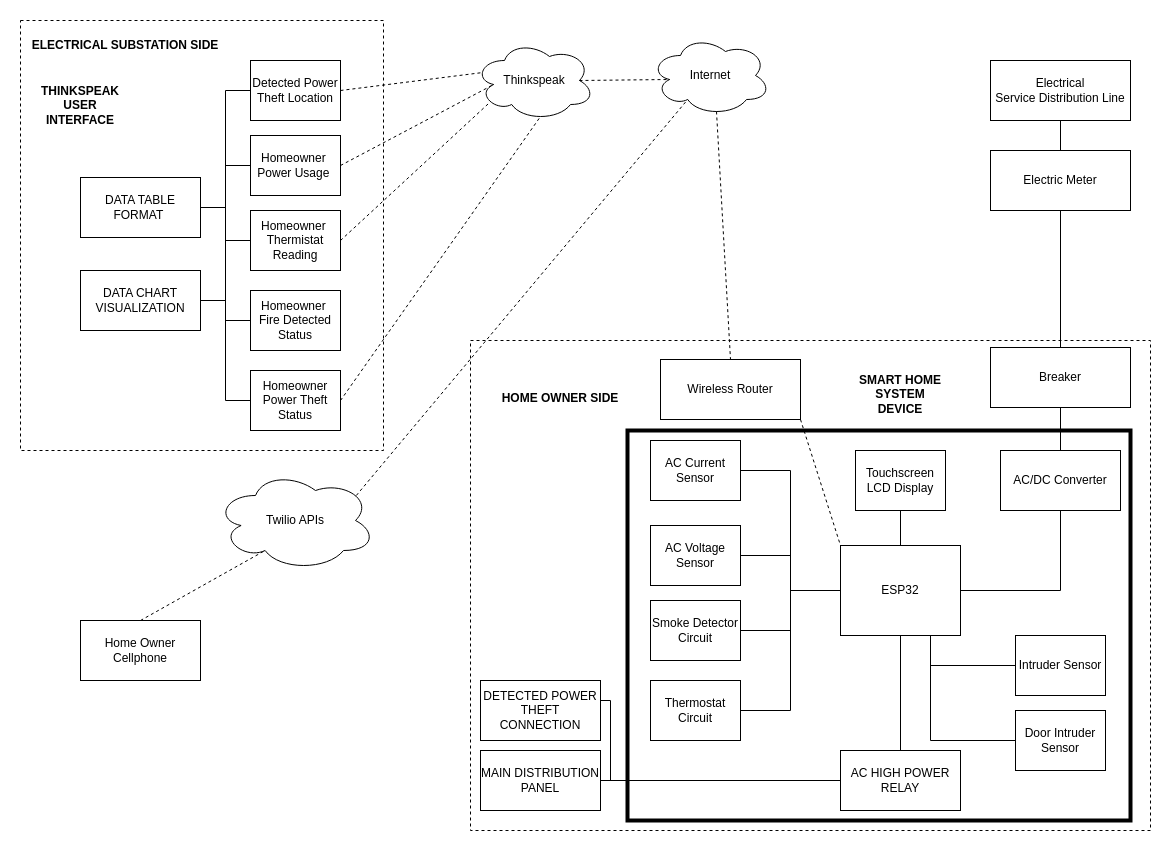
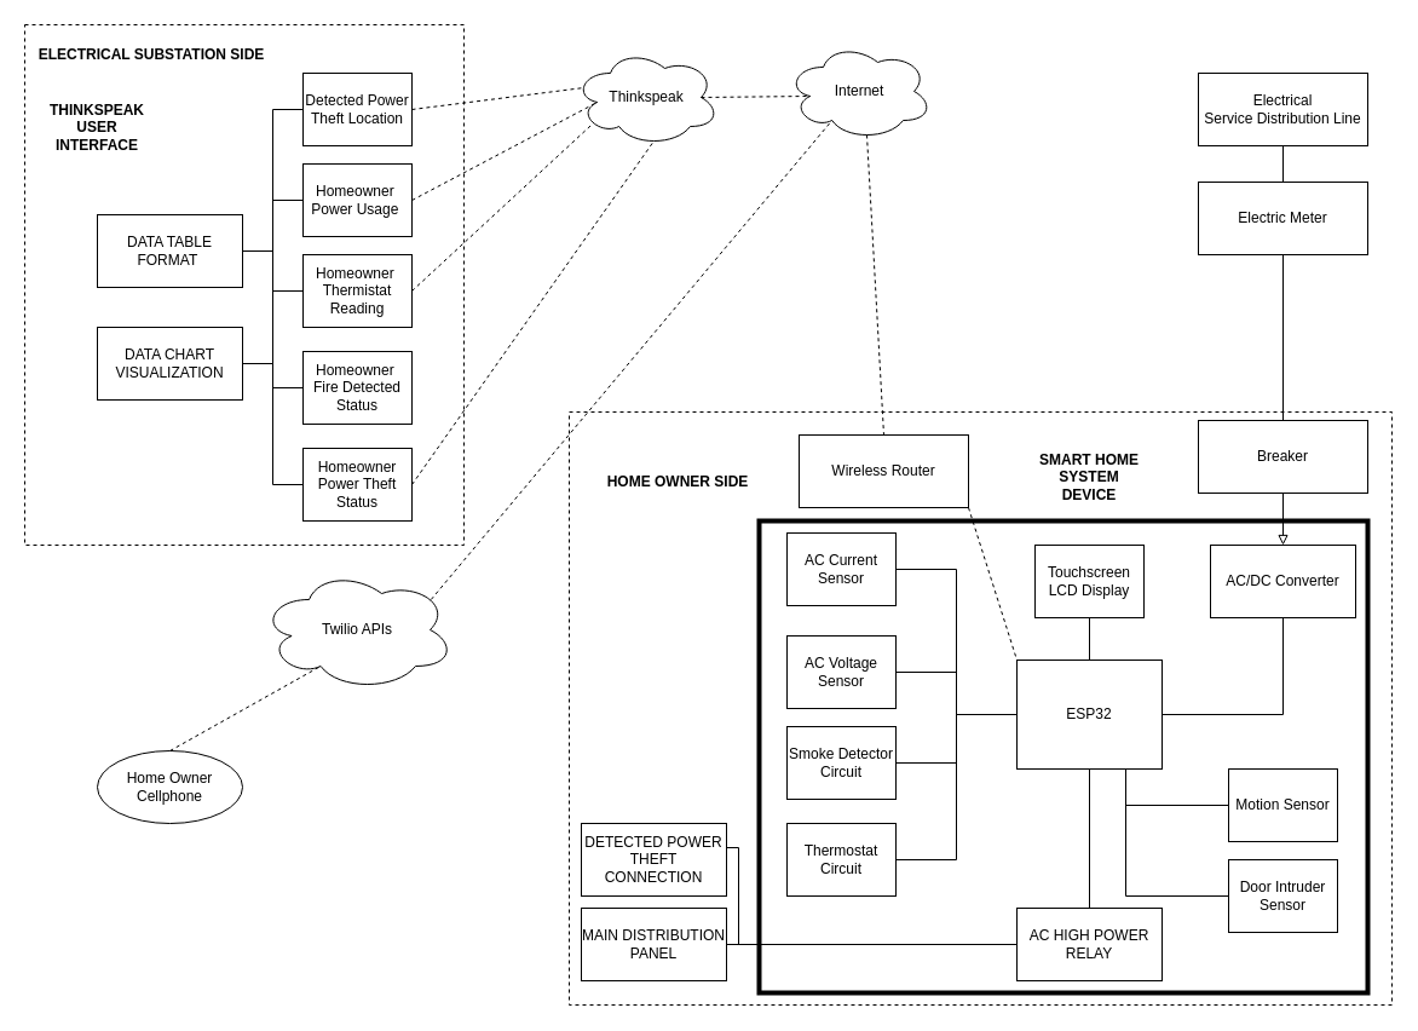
  <mxCell id="0" />
  <mxCell id="1" parent="0" />
  <mxCell id="2" value="" style="rounded=0;whiteSpace=wrap;html=1;strokeColor=default;dashed=1;" parent="1" vertex="1"><mxGeometry x="470" y="340" width="680" height="490" as="geometry" /></mxCell>
  <mxCell id="3" style="edgeStyle=orthogonalEdgeStyle;rounded=0;orthogonalLoop=1;jettySize=auto;html=1;exitX=0.5;exitY=1;exitDx=0;exitDy=0;entryX=0.5;entryY=0;entryDx=0;entryDy=0;endArrow=none;endFill=0;" parent="1" source="4" target="6" edge="1"><mxGeometry relative="1" as="geometry" /></mxCell>
  <mxCell id="4" value="Electrical&lt;br&gt;Service Distribution Line" style="rounded=0;whiteSpace=wrap;html=1;strokeColor=default;" parent="1" vertex="1"><mxGeometry x="990" y="60" width="140" height="60" as="geometry" /></mxCell>
  <mxCell id="5" style="edgeStyle=orthogonalEdgeStyle;rounded=0;orthogonalLoop=1;jettySize=auto;html=1;exitX=0.5;exitY=1;exitDx=0;exitDy=0;entryX=0.5;entryY=0;entryDx=0;entryDy=0;endArrow=none;endFill=0;" parent="1" source="6" target="7" edge="1"><mxGeometry relative="1" as="geometry" /></mxCell>
  <mxCell id="6" value="Electric Meter" style="rounded=0;whiteSpace=wrap;html=1;strokeColor=default;" parent="1" vertex="1"><mxGeometry x="990" y="150" width="140" height="60" as="geometry" /></mxCell>
  <mxCell id="7" value="Breaker" style="rounded=0;whiteSpace=wrap;html=1;strokeColor=default;" parent="1" vertex="1"><mxGeometry x="990" y="347" width="140" height="60" as="geometry" /></mxCell>
  <mxCell id="8" value="&lt;b&gt;HOME OWNER SIDE&lt;/b&gt;" style="text;html=1;strokeColor=none;fillColor=none;align=center;verticalAlign=middle;whiteSpace=wrap;rounded=0;dashed=1;" parent="1" vertex="1"><mxGeometry x="480" y="377" width="160" height="42" as="geometry" /></mxCell>
  <mxCell id="9" value="" style="rounded=0;whiteSpace=wrap;html=1;strokeColor=default;strokeWidth=4;" parent="1" vertex="1"><mxGeometry x="627" y="430" width="503" height="390" as="geometry" /></mxCell>
  <mxCell id="10" style="edgeStyle=orthogonalEdgeStyle;rounded=0;orthogonalLoop=1;jettySize=auto;html=1;exitX=0;exitY=0.5;exitDx=0;exitDy=0;entryX=1;entryY=0.5;entryDx=0;entryDy=0;endArrow=none;endFill=0;" parent="1" source="13" target="17" edge="1"><mxGeometry relative="1" as="geometry" /></mxCell>
  <mxCell id="11" style="edgeStyle=orthogonalEdgeStyle;rounded=0;orthogonalLoop=1;jettySize=auto;html=1;exitX=0.5;exitY=1;exitDx=0;exitDy=0;endArrow=none;endFill=0;" parent="1" source="13" target="27" edge="1"><mxGeometry relative="1" as="geometry" /></mxCell>
  <mxCell id="12" style="edgeStyle=orthogonalEdgeStyle;rounded=0;orthogonalLoop=1;jettySize=auto;html=1;exitX=0.75;exitY=1;exitDx=0;exitDy=0;entryX=0;entryY=0.5;entryDx=0;entryDy=0;endArrow=none;endFill=0;" edge="1" parent="1" source="13" target="62"><mxGeometry relative="1" as="geometry" /></mxCell>
  <mxCell id="13" value="ESP32" style="rounded=0;whiteSpace=wrap;html=1;strokeColor=default;" parent="1" vertex="1"><mxGeometry x="840" y="545" width="120" height="90" as="geometry" /></mxCell>
  <mxCell id="14" style="edgeStyle=orthogonalEdgeStyle;rounded=0;orthogonalLoop=1;jettySize=auto;html=1;exitX=0.5;exitY=1;exitDx=0;exitDy=0;entryX=1;entryY=0.5;entryDx=0;entryDy=0;endArrow=none;endFill=0;" parent="1" source="15" target="13" edge="1"><mxGeometry relative="1" as="geometry" /></mxCell>
  <mxCell id="15" value="AC/DC Converter" style="rounded=0;whiteSpace=wrap;html=1;strokeColor=default;" parent="1" vertex="1"><mxGeometry x="1000" y="450" width="120" height="60" as="geometry" /></mxCell>
- <mxCell id="16" style="edgeStyle=orthogonalEdgeStyle;rounded=0;orthogonalLoop=1;jettySize=auto;html=1;exitX=0.5;exitY=1;exitDx=0;exitDy=0;entryX=0.5;entryY=0;entryDx=0;entryDy=0;endArrow=none;endFill=0;" parent="1" source="7" target="15" edge="1"><mxGeometry relative="1" as="geometry" /></mxCell>
+ <mxCell id="16" style="edgeStyle=orthogonalEdgeStyle;rounded=0;orthogonalLoop=1;jettySize=auto;html=1;exitX=0.5;exitY=1;exitDx=0;exitDy=0;entryX=0.5;entryY=0;entryDx=0;entryDy=0;endArrow=block;endFill=0;" parent="1" source="7" target="15" edge="1"><mxGeometry relative="1" as="geometry" /></mxCell>
  <mxCell id="17" value="AC Current Sensor" style="rounded=0;whiteSpace=wrap;html=1;strokeColor=default;" parent="1" vertex="1"><mxGeometry x="650" y="440" width="90" height="60" as="geometry" /></mxCell>
  <mxCell id="18" style="edgeStyle=orthogonalEdgeStyle;rounded=0;orthogonalLoop=1;jettySize=auto;html=1;exitX=1;exitY=0.5;exitDx=0;exitDy=0;entryX=0;entryY=0.5;entryDx=0;entryDy=0;endArrow=none;endFill=0;" parent="1" source="19" target="13" edge="1"><mxGeometry relative="1" as="geometry" /></mxCell>
  <mxCell id="19" value="AC Voltage Sensor" style="rounded=0;whiteSpace=wrap;html=1;strokeColor=default;" parent="1" vertex="1"><mxGeometry x="650" y="525" width="90" height="60" as="geometry" /></mxCell>
  <mxCell id="20" style="edgeStyle=orthogonalEdgeStyle;rounded=0;orthogonalLoop=1;jettySize=auto;html=1;exitX=1;exitY=0.5;exitDx=0;exitDy=0;entryX=0;entryY=0.5;entryDx=0;entryDy=0;endArrow=none;endFill=0;" parent="1" source="21" target="13" edge="1"><mxGeometry relative="1" as="geometry" /></mxCell>
  <mxCell id="21" value="Smoke Detector Circuit" style="rounded=0;whiteSpace=wrap;html=1;strokeColor=default;" parent="1" vertex="1"><mxGeometry x="650" y="600" width="90" height="60" as="geometry" /></mxCell>
  <mxCell id="22" style="edgeStyle=orthogonalEdgeStyle;rounded=0;orthogonalLoop=1;jettySize=auto;html=1;exitX=1;exitY=0.5;exitDx=0;exitDy=0;entryX=0;entryY=0.5;entryDx=0;entryDy=0;endArrow=none;endFill=0;" parent="1" source="23" target="13" edge="1"><mxGeometry relative="1" as="geometry" /></mxCell>
  <mxCell id="23" value="Thermostat Circuit" style="rounded=0;whiteSpace=wrap;html=1;strokeColor=default;" parent="1" vertex="1"><mxGeometry x="650" y="680" width="90" height="60" as="geometry" /></mxCell>
  <mxCell id="24" style="edgeStyle=orthogonalEdgeStyle;rounded=0;orthogonalLoop=1;jettySize=auto;html=1;exitX=0.5;exitY=1;exitDx=0;exitDy=0;endArrow=none;endFill=0;" parent="1" source="25" target="13" edge="1"><mxGeometry relative="1" as="geometry" /></mxCell>
  <mxCell id="25" value="Touchscreen&lt;br&gt;LCD Display" style="rounded=0;whiteSpace=wrap;html=1;strokeColor=default;" parent="1" vertex="1"><mxGeometry x="855" y="450" width="90" height="60" as="geometry" /></mxCell>
  <mxCell id="26" style="edgeStyle=orthogonalEdgeStyle;rounded=0;orthogonalLoop=1;jettySize=auto;html=1;exitX=0;exitY=0.5;exitDx=0;exitDy=0;entryX=1;entryY=0.5;entryDx=0;entryDy=0;endArrow=none;endFill=0;" parent="1" source="27" target="28" edge="1"><mxGeometry relative="1" as="geometry" /></mxCell>
  <mxCell id="27" value="AC HIGH POWER RELAY" style="rounded=0;whiteSpace=wrap;html=1;strokeColor=default;" parent="1" vertex="1"><mxGeometry x="840" y="750" width="120" height="60" as="geometry" /></mxCell>
  <mxCell id="28" value="MAIN DISTRIBUTION PANEL" style="rounded=0;whiteSpace=wrap;html=1;strokeColor=default;" parent="1" vertex="1"><mxGeometry x="480" y="750" width="120" height="60" as="geometry" /></mxCell>
  <mxCell id="29" style="edgeStyle=orthogonalEdgeStyle;rounded=0;orthogonalLoop=1;jettySize=auto;html=1;exitX=1;exitY=0.5;exitDx=0;exitDy=0;entryX=0;entryY=0.5;entryDx=0;entryDy=0;endArrow=none;endFill=0;" parent="1" source="30" target="27" edge="1"><mxGeometry relative="1" as="geometry"><Array as="points"><mxPoint x="610" y="700" /><mxPoint x="610" y="780" /></Array></mxGeometry></mxCell>
  <mxCell id="30" value="DETECTED POWER THEFT CONNECTION" style="rounded=0;whiteSpace=wrap;html=1;strokeColor=default;" parent="1" vertex="1"><mxGeometry x="480" y="680" width="120" height="60" as="geometry" /></mxCell>
  <mxCell id="31" value="Wireless Router" style="rounded=0;whiteSpace=wrap;html=1;strokeColor=default;" parent="1" vertex="1"><mxGeometry x="660" y="359" width="140" height="60" as="geometry" /></mxCell>
  <mxCell id="32" value="" style="endArrow=none;dashed=1;html=1;rounded=0;exitX=1;exitY=1;exitDx=0;exitDy=0;entryX=0;entryY=0;entryDx=0;entryDy=0;" parent="1" source="31" target="13" edge="1"><mxGeometry width="50" height="50" relative="1" as="geometry"><mxPoint x="830" y="390" as="sourcePoint" /><mxPoint x="880" y="340" as="targetPoint" /></mxGeometry></mxCell>
  <mxCell id="33" value="Internet" style="ellipse;shape=cloud;whiteSpace=wrap;html=1;strokeColor=default;" parent="1" vertex="1"><mxGeometry x="650" y="35" width="120" height="80" as="geometry" /></mxCell>
  <mxCell id="34" value="&lt;b&gt;SMART HOME SYSTEM DEVICE&lt;/b&gt;" style="text;html=1;strokeColor=none;fillColor=none;align=center;verticalAlign=middle;whiteSpace=wrap;rounded=0;" parent="1" vertex="1"><mxGeometry x="855" y="359" width="90" height="70" as="geometry" /></mxCell>
  <mxCell id="35" value="" style="rounded=0;whiteSpace=wrap;html=1;strokeColor=default;dashed=1;" parent="1" vertex="1"><mxGeometry x="20" y="20" width="363" height="430" as="geometry" /></mxCell>
  <mxCell id="36" value="&lt;b&gt;ELECTRICAL SUBSTATION SIDE&lt;br&gt;&lt;/b&gt;" style="text;html=1;strokeColor=none;fillColor=none;align=center;verticalAlign=middle;whiteSpace=wrap;rounded=0;" parent="1" vertex="1"><mxGeometry x="20" y="20" width="210" height="50" as="geometry" /></mxCell>
  <mxCell id="37" value="Detected Power Theft Location" style="rounded=0;whiteSpace=wrap;html=1;strokeColor=default;" parent="1" vertex="1"><mxGeometry x="250" y="60" width="90" height="60" as="geometry" /></mxCell>
  <mxCell id="38" style="edgeStyle=orthogonalEdgeStyle;rounded=0;orthogonalLoop=1;jettySize=auto;html=1;exitX=0;exitY=0.5;exitDx=0;exitDy=0;entryX=1;entryY=0.5;entryDx=0;entryDy=0;endArrow=none;endFill=0;" parent="1" source="39" target="53" edge="1"><mxGeometry relative="1" as="geometry" /></mxCell>
  <mxCell id="39" value="Homeowner&amp;nbsp;&lt;br&gt;Power Usage&amp;nbsp;" style="rounded=0;whiteSpace=wrap;html=1;strokeColor=default;" parent="1" vertex="1"><mxGeometry x="250" y="135" width="90" height="60" as="geometry" /></mxCell>
  <mxCell id="40" style="edgeStyle=orthogonalEdgeStyle;rounded=0;orthogonalLoop=1;jettySize=auto;html=1;exitX=0;exitY=0.5;exitDx=0;exitDy=0;entryX=1;entryY=0.5;entryDx=0;entryDy=0;endArrow=none;endFill=0;" parent="1" source="41" target="53" edge="1"><mxGeometry relative="1" as="geometry" /></mxCell>
  <mxCell id="41" value="Homeowner&amp;nbsp;&lt;br&gt;Thermistat Reading" style="rounded=0;whiteSpace=wrap;html=1;strokeColor=default;" parent="1" vertex="1"><mxGeometry x="250" y="210" width="90" height="60" as="geometry" /></mxCell>
  <mxCell id="42" style="edgeStyle=orthogonalEdgeStyle;rounded=0;orthogonalLoop=1;jettySize=auto;html=1;exitX=0;exitY=0.5;exitDx=0;exitDy=0;entryX=1;entryY=0.5;entryDx=0;entryDy=0;endArrow=none;endFill=0;" parent="1" source="43" target="53" edge="1"><mxGeometry relative="1" as="geometry" /></mxCell>
  <mxCell id="43" value="Homeowner&amp;nbsp;&lt;br&gt;Fire Detected Status" style="rounded=0;whiteSpace=wrap;html=1;strokeColor=default;" parent="1" vertex="1"><mxGeometry x="250" y="290" width="90" height="60" as="geometry" /></mxCell>
  <mxCell id="44" style="edgeStyle=orthogonalEdgeStyle;rounded=0;orthogonalLoop=1;jettySize=auto;html=1;exitX=0;exitY=0.5;exitDx=0;exitDy=0;entryX=1;entryY=0.5;entryDx=0;entryDy=0;endArrow=none;endFill=0;" parent="1" source="45" target="53" edge="1"><mxGeometry relative="1" as="geometry" /></mxCell>
  <mxCell id="45" value="Homeowner&lt;br&gt;Power Theft Status" style="rounded=0;whiteSpace=wrap;html=1;strokeColor=default;" parent="1" vertex="1"><mxGeometry x="250" y="370" width="90" height="60" as="geometry" /></mxCell>
  <mxCell id="46" value="Thinkspeak" style="ellipse;shape=cloud;whiteSpace=wrap;html=1;strokeColor=default;" parent="1" vertex="1"><mxGeometry x="474" y="40" width="120" height="80" as="geometry" /></mxCell>
  <mxCell id="47" value="" style="endArrow=none;dashed=1;html=1;rounded=0;exitX=1;exitY=0.5;exitDx=0;exitDy=0;entryX=0.07;entryY=0.4;entryDx=0;entryDy=0;entryPerimeter=0;" parent="1" source="37" target="46" edge="1"><mxGeometry width="50" height="50" relative="1" as="geometry"><mxPoint x="390" y="140" as="sourcePoint" /><mxPoint x="440" y="90" as="targetPoint" /></mxGeometry></mxCell>
  <mxCell id="48" value="" style="endArrow=none;dashed=1;html=1;rounded=0;exitX=1;exitY=0.5;exitDx=0;exitDy=0;entryX=0.16;entryY=0.55;entryDx=0;entryDy=0;entryPerimeter=0;" parent="1" source="39" target="46" edge="1"><mxGeometry width="50" height="50" relative="1" as="geometry"><mxPoint x="450" y="450" as="sourcePoint" /><mxPoint x="500" y="400" as="targetPoint" /></mxGeometry></mxCell>
  <mxCell id="49" value="" style="endArrow=none;dashed=1;html=1;rounded=0;exitX=1;exitY=0.5;exitDx=0;exitDy=0;entryX=0.13;entryY=0.77;entryDx=0;entryDy=0;entryPerimeter=0;" parent="1" source="41" target="46" edge="1"><mxGeometry width="50" height="50" relative="1" as="geometry"><mxPoint x="480" y="480" as="sourcePoint" /><mxPoint x="530" y="430" as="targetPoint" /></mxGeometry></mxCell>
  <mxCell id="50" value="" style="endArrow=none;dashed=1;html=1;rounded=0;exitX=1;exitY=0.5;exitDx=0;exitDy=0;entryX=0.55;entryY=0.95;entryDx=0;entryDy=0;entryPerimeter=0;" parent="1" source="45" target="46" edge="1"><mxGeometry width="50" height="50" relative="1" as="geometry"><mxPoint x="480" y="550" as="sourcePoint" /><mxPoint x="530" y="500" as="targetPoint" /></mxGeometry></mxCell>
  <mxCell id="51" value="&lt;b&gt;THINKSPEAK USER INTERFACE&lt;/b&gt;" style="text;html=1;strokeColor=none;fillColor=none;align=center;verticalAlign=middle;whiteSpace=wrap;rounded=0;dashed=1;" parent="1" vertex="1"><mxGeometry x="50" y="90" width="60" height="30" as="geometry" /></mxCell>
  <mxCell id="52" style="edgeStyle=orthogonalEdgeStyle;rounded=0;orthogonalLoop=1;jettySize=auto;html=1;exitX=1;exitY=0.5;exitDx=0;exitDy=0;entryX=0;entryY=0.5;entryDx=0;entryDy=0;endArrow=none;endFill=0;" parent="1" source="53" target="37" edge="1"><mxGeometry relative="1" as="geometry" /></mxCell>
  <mxCell id="53" value="DATA TABLE FORMAT&amp;nbsp;" style="rounded=0;whiteSpace=wrap;html=1;strokeColor=default;" parent="1" vertex="1"><mxGeometry x="80" y="177" width="120" height="60" as="geometry" /></mxCell>
  <mxCell id="54" style="edgeStyle=orthogonalEdgeStyle;rounded=0;orthogonalLoop=1;jettySize=auto;html=1;exitX=1;exitY=0.5;exitDx=0;exitDy=0;entryX=0;entryY=0.5;entryDx=0;entryDy=0;endArrow=none;endFill=0;" parent="1" source="55" target="43" edge="1"><mxGeometry relative="1" as="geometry" /></mxCell>
  <mxCell id="55" value="DATA CHART VISUALIZATION" style="rounded=0;whiteSpace=wrap;html=1;strokeColor=default;" parent="1" vertex="1"><mxGeometry x="80" y="270" width="120" height="60" as="geometry" /></mxCell>
  <mxCell id="56" value="" style="endArrow=none;dashed=1;html=1;rounded=0;exitX=0.55;exitY=0.95;exitDx=0;exitDy=0;entryX=0.5;entryY=0;entryDx=0;entryDy=0;exitPerimeter=0;" parent="1" source="33" target="31" edge="1"><mxGeometry x="-1" y="169" width="50" height="50" relative="1" as="geometry"><mxPoint x="690" y="230" as="sourcePoint" /><mxPoint x="730" y="356" as="targetPoint" /><mxPoint x="-171" y="-118" as="offset" /></mxGeometry></mxCell>
  <mxCell id="57" value="" style="endArrow=none;dashed=1;html=1;rounded=0;exitX=0.875;exitY=0.5;exitDx=0;exitDy=0;exitPerimeter=0;entryX=0.16;entryY=0.55;entryDx=0;entryDy=0;entryPerimeter=0;" parent="1" source="46" target="33" edge="1"><mxGeometry width="50" height="50" relative="1" as="geometry"><mxPoint x="610" y="320" as="sourcePoint" /><mxPoint x="660" y="270" as="targetPoint" /></mxGeometry></mxCell>
  <mxCell id="58" value="Twilio APIs" style="ellipse;shape=cloud;whiteSpace=wrap;html=1;" vertex="1" parent="1"><mxGeometry x="215" y="470" width="160" height="100" as="geometry" /></mxCell>
  <mxCell id="59" value="" style="endArrow=none;dashed=1;html=1;rounded=0;entryX=0.31;entryY=0.8;entryDx=0;entryDy=0;entryPerimeter=0;exitX=0.88;exitY=0.25;exitDx=0;exitDy=0;exitPerimeter=0;" edge="1" parent="1" source="58" target="33"><mxGeometry width="50" height="50" relative="1" as="geometry"><mxPoint x="610" y="210" as="sourcePoint" /><mxPoint x="660" y="160" as="targetPoint" /></mxGeometry></mxCell>
- <mxCell id="60" value="Home Owner Cellphone" style="rounded=0;whiteSpace=wrap;html=1;" vertex="1" parent="1"><mxGeometry x="80" y="620" width="120" height="60" as="geometry" /></mxCell>
+ <mxCell id="60" value="Home Owner Cellphone" style="ellipse;whiteSpace=wrap;html=1;" vertex="1" parent="1"><mxGeometry x="80" y="620" width="120" height="60" as="geometry" /></mxCell>
  <mxCell id="61" value="" style="endArrow=none;dashed=1;html=1;rounded=0;entryX=0.31;entryY=0.8;entryDx=0;entryDy=0;entryPerimeter=0;exitX=0.5;exitY=0;exitDx=0;exitDy=0;" edge="1" parent="1" source="60" target="58"><mxGeometry width="50" height="50" relative="1" as="geometry"><mxPoint x="250" y="680" as="sourcePoint" /><mxPoint x="300" y="630" as="targetPoint" /></mxGeometry></mxCell>
- <mxCell id="62" value="Intruder Sensor" style="rounded=0;whiteSpace=wrap;html=1;strokeColor=default;" vertex="1" parent="1"><mxGeometry x="1015" y="635" width="90" height="60" as="geometry" /></mxCell>
+ <mxCell id="62" value="Motion Sensor" style="rounded=0;whiteSpace=wrap;html=1;strokeColor=default;" vertex="1" parent="1"><mxGeometry x="1015" y="635" width="90" height="60" as="geometry" /></mxCell>
  <mxCell id="63" style="edgeStyle=orthogonalEdgeStyle;rounded=0;orthogonalLoop=1;jettySize=auto;html=1;exitX=0;exitY=0.5;exitDx=0;exitDy=0;endArrow=none;endFill=0;entryX=0.75;entryY=1;entryDx=0;entryDy=0;" edge="1" parent="1" source="64" target="13"><mxGeometry relative="1" as="geometry"><mxPoint x="930" y="630" as="targetPoint" /></mxGeometry></mxCell>
  <mxCell id="64" value="Door Intruder Sensor" style="rounded=0;whiteSpace=wrap;html=1;strokeColor=default;" vertex="1" parent="1"><mxGeometry x="1015" y="710" width="90" height="60" as="geometry" /></mxCell>
